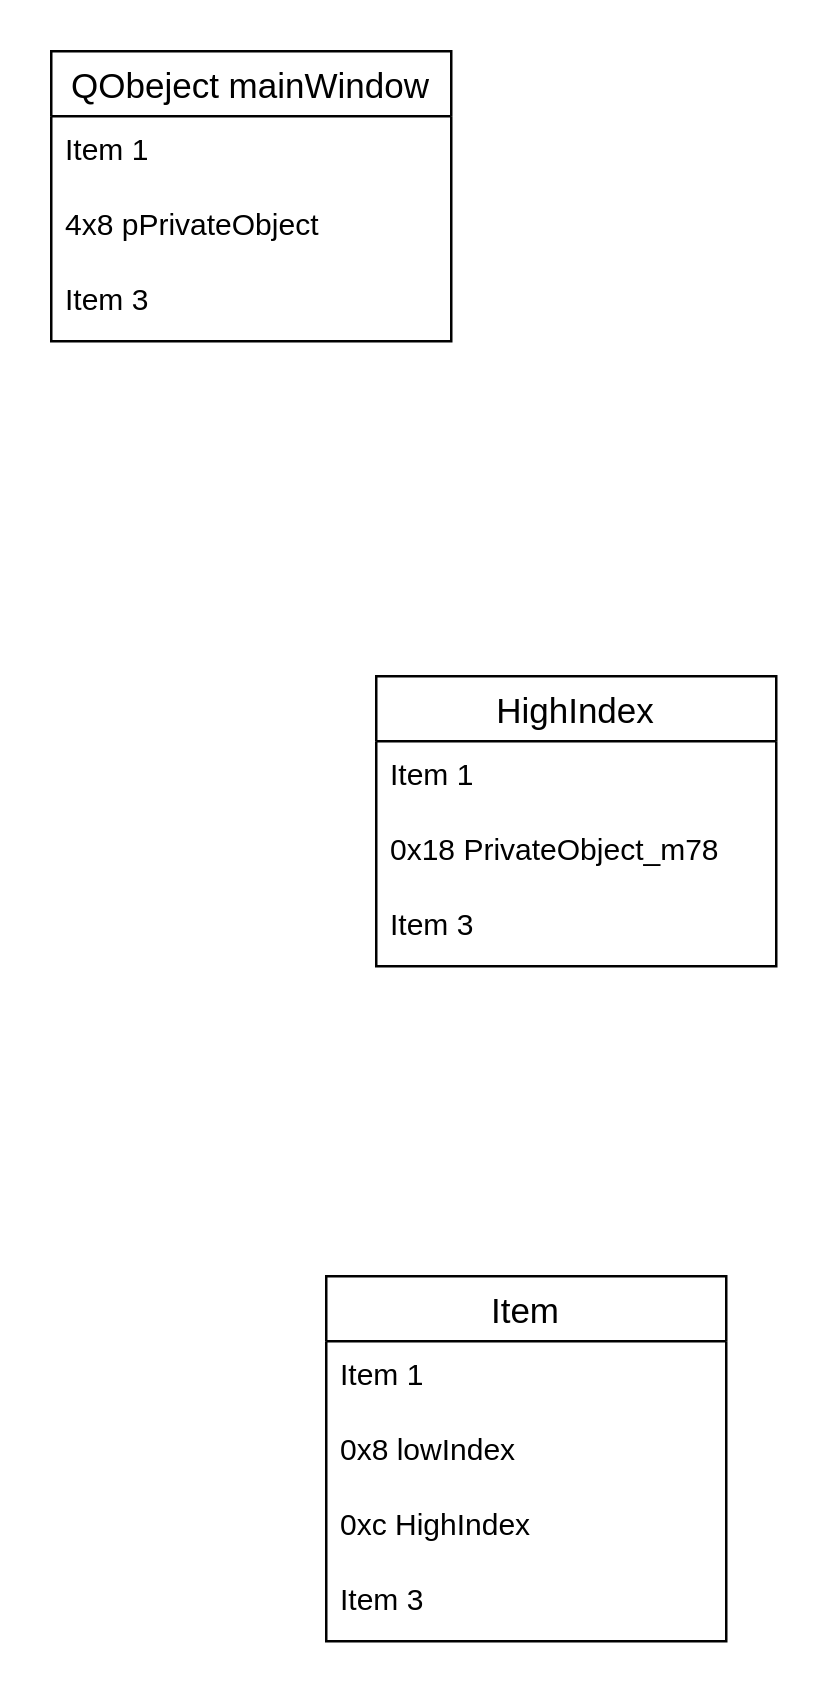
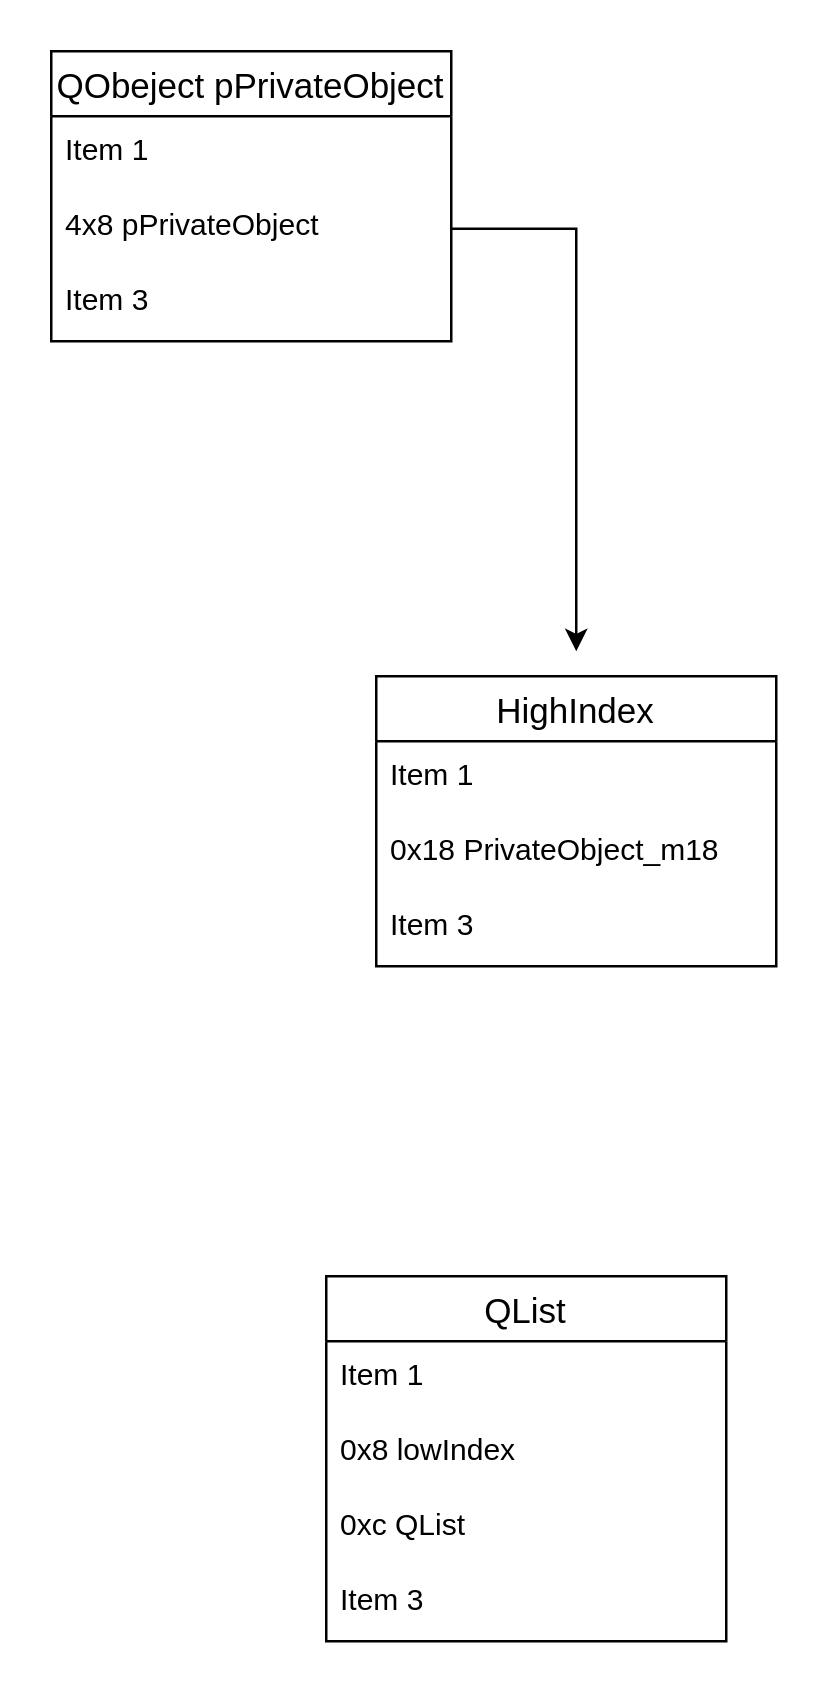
  <mxCell id="0" />
  <mxCell id="1" parent="0" />
- <mxCell id="2" value="QObeject mainWindow" style="swimlane;fontStyle=0;childLayout=stackLayout;horizontal=1;startSize=26;horizontalStack=0;resizeParent=1;resizeParentMax=0;resizeLast=0;collapsible=1;marginBottom=0;align=center;fontSize=14;" vertex="1" parent="1"><mxGeometry x="20" y="20" width="160" height="116" as="geometry" /></mxCell>
+ <mxCell id="2" value="QObeject pPrivateObject" style="swimlane;fontStyle=0;childLayout=stackLayout;horizontal=1;startSize=26;horizontalStack=0;resizeParent=1;resizeParentMax=0;resizeLast=0;collapsible=1;marginBottom=0;align=center;fontSize=14;" vertex="1" parent="1"><mxGeometry x="20" y="20" width="160" height="116" as="geometry" /></mxCell>
  <mxCell id="3" value="Item 1" style="text;strokeColor=none;fillColor=none;spacingLeft=4;spacingRight=4;overflow=hidden;rotatable=0;points=[[0,0.5],[1,0.5]];portConstraint=eastwest;fontSize=12;" vertex="1" parent="2"><mxGeometry y="26" width="160" height="30" as="geometry" /></mxCell>
  <mxCell id="4" value="4x8 pPrivateObject" style="text;strokeColor=none;fillColor=none;spacingLeft=4;spacingRight=4;overflow=hidden;rotatable=0;points=[[0,0.5],[1,0.5]];portConstraint=eastwest;fontSize=12;" vertex="1" parent="2"><mxGeometry y="56" width="160" height="30" as="geometry" /></mxCell>
  <mxCell id="5" value="Item 3" style="text;strokeColor=none;fillColor=none;spacingLeft=4;spacingRight=4;overflow=hidden;rotatable=0;points=[[0,0.5],[1,0.5]];portConstraint=eastwest;fontSize=12;" vertex="1" parent="2"><mxGeometry y="86" width="160" height="30" as="geometry" /></mxCell>
  <mxCell id="6" value="HighIndex" style="swimlane;fontStyle=0;childLayout=stackLayout;horizontal=1;startSize=26;horizontalStack=0;resizeParent=1;resizeParentMax=0;resizeLast=0;collapsible=1;marginBottom=0;align=center;fontSize=14;" vertex="1" parent="1"><mxGeometry x="150" y="270" width="160" height="116" as="geometry" /></mxCell>
  <mxCell id="7" value="Item 1" style="text;strokeColor=none;fillColor=none;spacingLeft=4;spacingRight=4;overflow=hidden;rotatable=0;points=[[0,0.5],[1,0.5]];portConstraint=eastwest;fontSize=12;" vertex="1" parent="6"><mxGeometry y="26" width="160" height="30" as="geometry" /></mxCell>
- <mxCell id="8" value="0x18 PrivateObject_m78" style="text;strokeColor=none;fillColor=none;spacingLeft=4;spacingRight=4;overflow=hidden;rotatable=0;points=[[0,0.5],[1,0.5]];portConstraint=eastwest;fontSize=12;" vertex="1" parent="6"><mxGeometry y="56" width="160" height="30" as="geometry" /></mxCell>
+ <mxCell id="8" value="0x18 PrivateObject_m18" style="text;strokeColor=none;fillColor=none;spacingLeft=4;spacingRight=4;overflow=hidden;rotatable=0;points=[[0,0.5],[1,0.5]];portConstraint=eastwest;fontSize=12;" vertex="1" parent="6"><mxGeometry y="56" width="160" height="30" as="geometry" /></mxCell>
  <mxCell id="9" value="Item 3" style="text;strokeColor=none;fillColor=none;spacingLeft=4;spacingRight=4;overflow=hidden;rotatable=0;points=[[0,0.5],[1,0.5]];portConstraint=eastwest;fontSize=12;" vertex="1" parent="6"><mxGeometry y="86" width="160" height="30" as="geometry" /></mxCell>
- <mxCell id="11" value="Item" style="swimlane;fontStyle=0;childLayout=stackLayout;horizontal=1;startSize=26;horizontalStack=0;resizeParent=1;resizeParentMax=0;resizeLast=0;collapsible=1;marginBottom=0;align=center;fontSize=14;" vertex="1" parent="1"><mxGeometry x="130" y="510" width="160" height="146" as="geometry" /></mxCell>
+ <mxCell id="10" style="edgeStyle=orthogonalEdgeStyle;rounded=0;orthogonalLoop=1;jettySize=auto;html=1;exitX=1;exitY=0.5;exitDx=0;exitDy=0;entryX=0.5;entryY=-0.086;entryDx=0;entryDy=0;entryPerimeter=0;" edge="1" parent="1" source="4" target="6"><mxGeometry relative="1" as="geometry" /></mxCell>
+ <mxCell id="11" value="QList" style="swimlane;fontStyle=0;childLayout=stackLayout;horizontal=1;startSize=26;horizontalStack=0;resizeParent=1;resizeParentMax=0;resizeLast=0;collapsible=1;marginBottom=0;align=center;fontSize=14;" vertex="1" parent="1"><mxGeometry x="130" y="510" width="160" height="146" as="geometry" /></mxCell>
  <mxCell id="12" value="Item 1" style="text;strokeColor=none;fillColor=none;spacingLeft=4;spacingRight=4;overflow=hidden;rotatable=0;points=[[0,0.5],[1,0.5]];portConstraint=eastwest;fontSize=12;" vertex="1" parent="11"><mxGeometry y="26" width="160" height="30" as="geometry" /></mxCell>
  <mxCell id="13" value="0x8 lowIndex" style="text;strokeColor=none;fillColor=none;spacingLeft=4;spacingRight=4;overflow=hidden;rotatable=0;points=[[0,0.5],[1,0.5]];portConstraint=eastwest;fontSize=12;" vertex="1" parent="11"><mxGeometry y="56" width="160" height="30" as="geometry" /></mxCell>
- <mxCell id="14" value="0xc HighIndex" style="text;strokeColor=none;fillColor=none;spacingLeft=4;spacingRight=4;overflow=hidden;rotatable=0;points=[[0,0.5],[1,0.5]];portConstraint=eastwest;fontSize=12;" vertex="1" parent="11"><mxGeometry y="86" width="160" height="30" as="geometry" /></mxCell>
+ <mxCell id="14" value="0xc QList" style="text;strokeColor=none;fillColor=none;spacingLeft=4;spacingRight=4;overflow=hidden;rotatable=0;points=[[0,0.5],[1,0.5]];portConstraint=eastwest;fontSize=12;" vertex="1" parent="11"><mxGeometry y="86" width="160" height="30" as="geometry" /></mxCell>
  <mxCell id="15" value="Item 3" style="text;strokeColor=none;fillColor=none;spacingLeft=4;spacingRight=4;overflow=hidden;rotatable=0;points=[[0,0.5],[1,0.5]];portConstraint=eastwest;fontSize=12;" vertex="1" parent="11"><mxGeometry y="116" width="160" height="30" as="geometry" /></mxCell>
